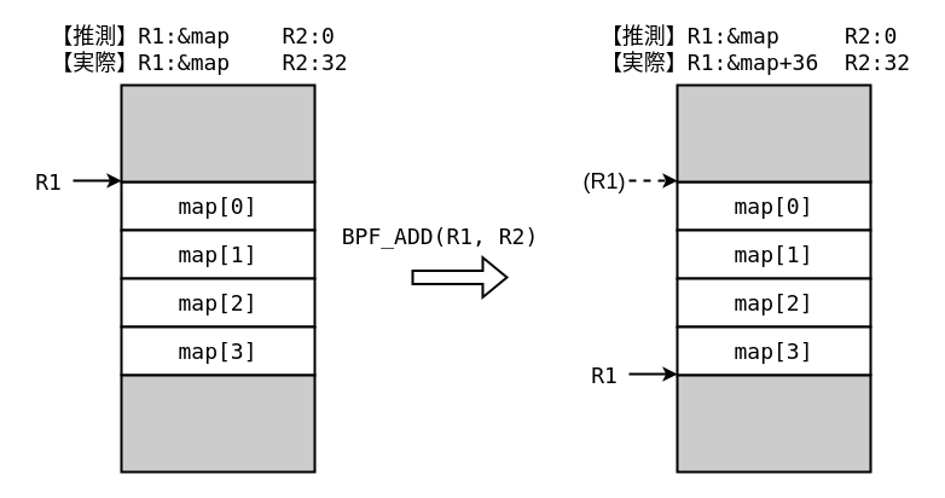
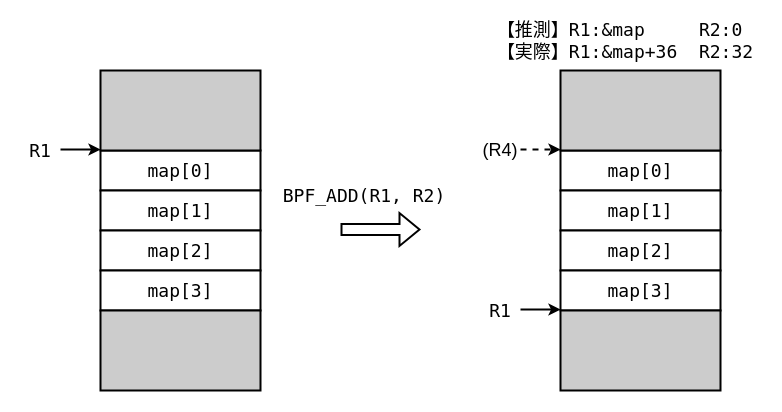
  <mxCell id="0" />
  <mxCell id="1" parent="0" />
  <mxCell id="2" value="&lt;pre&gt;&lt;font style=&quot;font-size: 18px;&quot;&gt;map[0]&lt;/font&gt;&lt;/pre&gt;" style="rounded=0;whiteSpace=wrap;html=1;strokeWidth=2;" vertex="1" parent="1"><mxGeometry x="100" y="150" width="160" height="40" as="geometry" /></mxCell>
  <mxCell id="3" value="&lt;pre&gt;&lt;font style=&quot;font-size: 18px;&quot;&gt;map[1]&lt;/font&gt;&lt;/pre&gt;" style="rounded=0;whiteSpace=wrap;html=1;strokeWidth=2;" vertex="1" parent="1"><mxGeometry x="100" y="190" width="160" height="40" as="geometry" /></mxCell>
  <mxCell id="4" value="&lt;pre&gt;&lt;font style=&quot;font-size: 18px;&quot;&gt;map[2]&lt;/font&gt;&lt;/pre&gt;" style="rounded=0;whiteSpace=wrap;html=1;strokeWidth=2;" vertex="1" parent="1"><mxGeometry x="100" y="230" width="160" height="40" as="geometry" /></mxCell>
  <mxCell id="5" value="&lt;pre&gt;&lt;font style=&quot;font-size: 18px;&quot;&gt;map[3]&lt;/font&gt;&lt;/pre&gt;" style="rounded=0;whiteSpace=wrap;html=1;strokeWidth=2;" vertex="1" parent="1"><mxGeometry x="100" y="270" width="160" height="40" as="geometry" /></mxCell>
  <mxCell id="6" value="" style="rounded=0;whiteSpace=wrap;html=1;strokeWidth=2;fillColor=#CCCCCC;" vertex="1" parent="1"><mxGeometry x="100" y="310" width="160" height="80" as="geometry" /></mxCell>
  <mxCell id="7" value="" style="rounded=0;whiteSpace=wrap;html=1;strokeWidth=2;fillColor=#CCCCCC;" vertex="1" parent="1"><mxGeometry x="100" y="70" width="160" height="80" as="geometry" /></mxCell>
  <mxCell id="8" value="" style="endArrow=classic;html=1;rounded=0;fontSize=18;strokeWidth=2;" edge="1" parent="1"><mxGeometry width="50" height="50" relative="1" as="geometry"><mxPoint x="60" y="149" as="sourcePoint" /><mxPoint x="100" y="149" as="targetPoint" /></mxGeometry></mxCell>
  <mxCell id="9" value="&lt;pre&gt;R1&lt;/pre&gt;" style="text;html=1;align=center;verticalAlign=middle;whiteSpace=wrap;rounded=0;labelBackgroundColor=none;fontSize=18;" vertex="1" parent="1"><mxGeometry x="20" y="130" width="40" height="40" as="geometry" /></mxCell>
- <mxCell id="10" value="&lt;pre&gt;【推測】R1:&amp;amp;map    R2:0 &lt;br&gt;【実際】R1:&amp;amp;map    R2:32&lt;br&gt;&lt;/pre&gt;" style="text;html=1;align=center;verticalAlign=middle;whiteSpace=wrap;rounded=0;labelBackgroundColor=none;fontSize=18;" vertex="1" parent="1"><mxGeometry x="30" y="20" width="270" height="40" as="geometry" /></mxCell>
  <mxCell id="11" value="&lt;pre&gt;&lt;font style=&quot;font-size: 18px;&quot;&gt;map[0]&lt;/font&gt;&lt;/pre&gt;" style="rounded=0;whiteSpace=wrap;html=1;strokeWidth=2;" vertex="1" parent="1"><mxGeometry x="560" y="150" width="160" height="40" as="geometry" /></mxCell>
  <mxCell id="12" value="&lt;pre&gt;&lt;font style=&quot;font-size: 18px;&quot;&gt;map[1]&lt;/font&gt;&lt;/pre&gt;" style="rounded=0;whiteSpace=wrap;html=1;strokeWidth=2;" vertex="1" parent="1"><mxGeometry x="560" y="190" width="160" height="40" as="geometry" /></mxCell>
  <mxCell id="13" value="&lt;pre&gt;&lt;font style=&quot;font-size: 18px;&quot;&gt;map[2]&lt;/font&gt;&lt;/pre&gt;" style="rounded=0;whiteSpace=wrap;html=1;strokeWidth=2;" vertex="1" parent="1"><mxGeometry x="560" y="230" width="160" height="40" as="geometry" /></mxCell>
  <mxCell id="14" value="&lt;pre&gt;&lt;font style=&quot;font-size: 18px;&quot;&gt;map[3]&lt;/font&gt;&lt;/pre&gt;" style="rounded=0;whiteSpace=wrap;html=1;strokeWidth=2;" vertex="1" parent="1"><mxGeometry x="560" y="270" width="160" height="40" as="geometry" /></mxCell>
  <mxCell id="15" value="" style="rounded=0;whiteSpace=wrap;html=1;strokeWidth=2;fillColor=#CCCCCC;" vertex="1" parent="1"><mxGeometry x="560" y="310" width="160" height="80" as="geometry" /></mxCell>
  <mxCell id="16" value="" style="rounded=0;whiteSpace=wrap;html=1;strokeWidth=2;fillColor=#CCCCCC;" vertex="1" parent="1"><mxGeometry x="560" y="70" width="160" height="80" as="geometry" /></mxCell>
  <mxCell id="17" value="" style="endArrow=classic;html=1;rounded=0;fontSize=18;strokeWidth=2;" edge="1" parent="1"><mxGeometry width="50" height="50" relative="1" as="geometry"><mxPoint x="520" y="309" as="sourcePoint" /><mxPoint x="560" y="309" as="targetPoint" /></mxGeometry></mxCell>
  <mxCell id="18" value="&lt;pre&gt;R1&lt;/pre&gt;" style="text;html=1;align=center;verticalAlign=middle;whiteSpace=wrap;rounded=0;labelBackgroundColor=none;fontSize=18;" vertex="1" parent="1"><mxGeometry x="480" y="290" width="40" height="40" as="geometry" /></mxCell>
  <mxCell id="19" value="&lt;pre&gt;【推測】R1:&amp;amp;map     R2:0 &lt;br&gt;【実際】R1:&amp;amp;map+36  R2:32&lt;br&gt;&lt;/pre&gt;" style="text;html=1;align=center;verticalAlign=middle;whiteSpace=wrap;rounded=0;labelBackgroundColor=none;fontSize=18;" vertex="1" parent="1"><mxGeometry x="490" y="20" width="270" height="40" as="geometry" /></mxCell>
  <mxCell id="20" value="" style="endArrow=classic;html=1;rounded=0;fontSize=18;strokeWidth=2;dashed=1;" edge="1" parent="1"><mxGeometry width="50" height="50" relative="1" as="geometry"><mxPoint x="520" y="149" as="sourcePoint" /><mxPoint x="560" y="149" as="targetPoint" /></mxGeometry></mxCell>
- <mxCell id="21" value="(R1)" style="text;html=1;align=center;verticalAlign=middle;whiteSpace=wrap;rounded=0;labelBackgroundColor=none;fontSize=18;" vertex="1" parent="1"><mxGeometry x="480" y="130" width="40" height="40" as="geometry" /></mxCell>
+ <mxCell id="21" value="(R4)" style="text;html=1;align=center;verticalAlign=middle;whiteSpace=wrap;rounded=0;labelBackgroundColor=none;fontSize=18;" vertex="1" parent="1"><mxGeometry x="480" y="130" width="40" height="40" as="geometry" /></mxCell>
  <mxCell id="22" value="" style="shape=flexArrow;endArrow=classic;html=1;rounded=0;fontSize=18;strokeWidth=2;" edge="1" parent="1"><mxGeometry width="50" height="50" relative="1" as="geometry"><mxPoint x="340" y="229" as="sourcePoint" /><mxPoint x="420" y="229" as="targetPoint" /></mxGeometry></mxCell>
  <mxCell id="23" value="&lt;pre&gt;BPF_ADD(R1, R2)&lt;/pre&gt;" style="text;html=1;strokeColor=none;fillColor=none;align=center;verticalAlign=middle;whiteSpace=wrap;rounded=0;labelBackgroundColor=none;fontSize=18;" vertex="1" parent="1"><mxGeometry x="279" y="180" width="170" height="30" as="geometry" /></mxCell>
